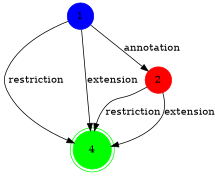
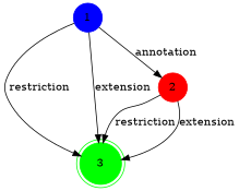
  digraph {
    mindist=2.0
    node [shape=circle style=filled]
    1 [color=blue]
-   3 [color=green shape=doublecircle label=4]
+   3 [color=green shape=doublecircle]
    2 [color=red]
    1 -> 3 [label=restriction]
    1 -> 3 [label=extension]
    1 -> 2 [label=annotation]
    2 -> 3 [label=restriction]
    2 -> 3 [label=extension]
  }
